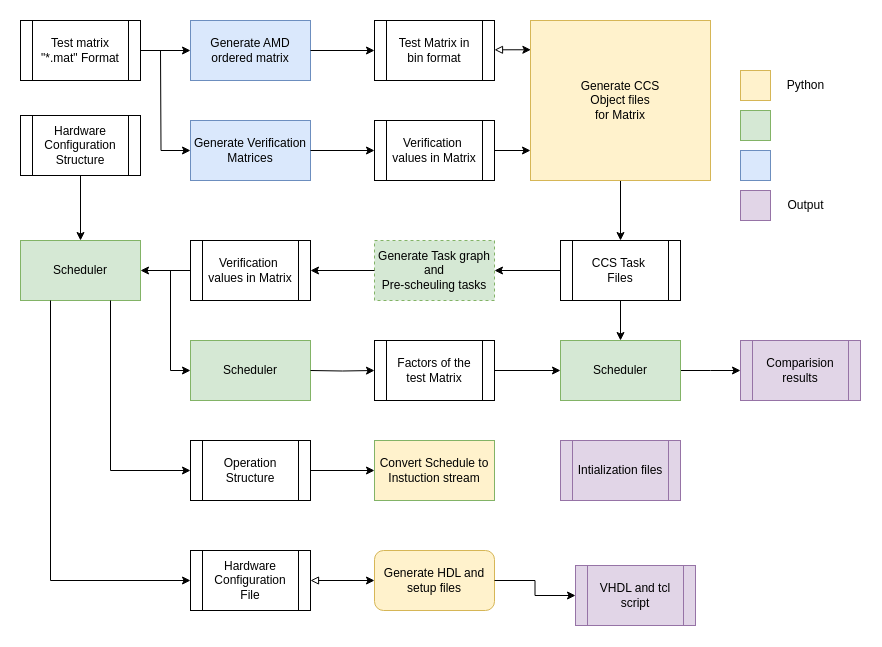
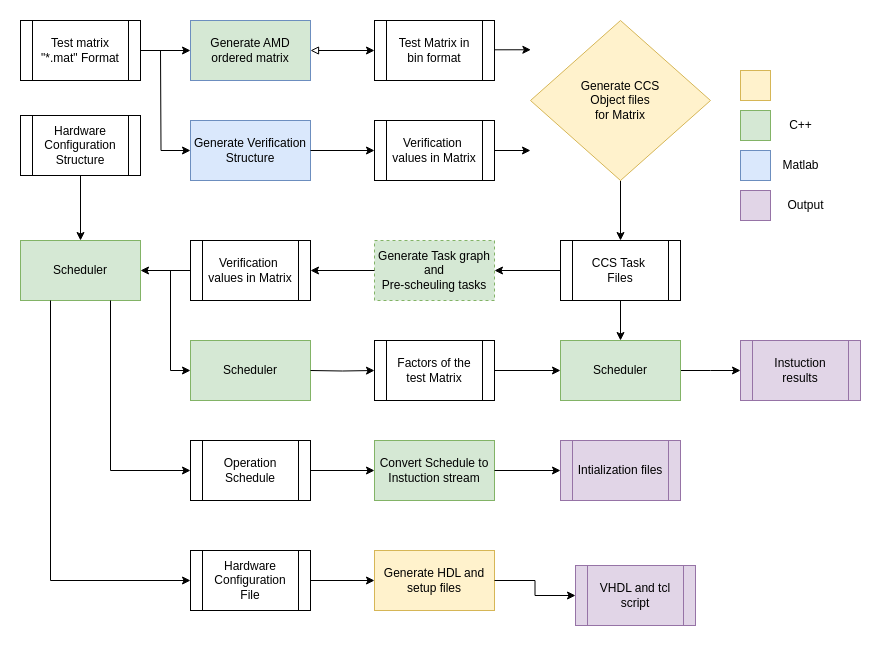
  <mxCell id="0" />
  <mxCell id="1" parent="0" />
  <mxCell id="2" value="Test matrix&lt;br&gt;&quot;*.mat&quot; Format" style="shape=process;whiteSpace=wrap;html=1;backgroundOutline=1;" vertex="1" parent="1"><mxGeometry x="20" y="20" width="120" height="60" as="geometry" /></mxCell>
  <mxCell id="3" style="edgeStyle=orthogonalEdgeStyle;rounded=0;orthogonalLoop=1;jettySize=auto;html=1;exitX=0;exitY=0.5;exitDx=0;exitDy=0;entryX=1;entryY=0.5;entryDx=0;entryDy=0;startArrow=classic;startFill=1;endArrow=none;endFill=0;" edge="1" parent="1" source="4" target="2"><mxGeometry relative="1" as="geometry" /></mxCell>
- <mxCell id="4" value="Generate AMD&lt;br&gt;ordered matrix" style="rounded=0;whiteSpace=wrap;html=1;fillColor=#dae8fc;strokeColor=#6c8ebf;" vertex="1" parent="1"><mxGeometry x="190" y="20" width="120" height="60" as="geometry" /></mxCell>
+ <mxCell id="4" value="Generate AMD&lt;br&gt;ordered matrix" style="rounded=0;whiteSpace=wrap;html=1;fillColor=#d5e8d4;strokeColor=#6c8ebf;" vertex="1" parent="1"><mxGeometry x="190" y="20" width="120" height="60" as="geometry" /></mxCell>
  <mxCell id="5" style="edgeStyle=orthogonalEdgeStyle;rounded=0;orthogonalLoop=1;jettySize=auto;html=1;exitX=0;exitY=0.5;exitDx=0;exitDy=0;startArrow=classic;startFill=1;endArrow=none;endFill=0;" edge="1" parent="1" source="6"><mxGeometry relative="1" as="geometry"><mxPoint x="160" y="50" as="targetPoint" /></mxGeometry></mxCell>
- <mxCell id="6" value="Generate Verification&lt;br&gt;Matrices" style="rounded=0;whiteSpace=wrap;html=1;fillColor=#dae8fc;strokeColor=#6c8ebf;" vertex="1" parent="1"><mxGeometry x="190" y="120" width="120" height="60" as="geometry" /></mxCell>
- <mxCell id="7" style="edgeStyle=orthogonalEdgeStyle;rounded=0;orthogonalLoop=1;jettySize=auto;html=1;exitX=0;exitY=0.5;exitDx=0;exitDy=0;startArrow=classic;startFill=1;endArrow=none;endFill=0;" edge="1" parent="1" source="8" target="4"><mxGeometry relative="1" as="geometry" /></mxCell>
+ <mxCell id="6" value="Generate Verification&lt;br&gt;Structure" style="rounded=0;whiteSpace=wrap;html=1;fillColor=#dae8fc;strokeColor=#6c8ebf;" vertex="1" parent="1"><mxGeometry x="190" y="120" width="120" height="60" as="geometry" /></mxCell>
+ <mxCell id="7" style="edgeStyle=orthogonalEdgeStyle;rounded=0;orthogonalLoop=1;jettySize=auto;html=1;exitX=0;exitY=0.5;exitDx=0;exitDy=0;startArrow=classic;startFill=1;endArrow=block;endFill=0;" edge="1" parent="1" source="8" target="4"><mxGeometry relative="1" as="geometry" /></mxCell>
  <mxCell id="8" value="Test Matrix in&lt;br&gt;bin format" style="shape=process;whiteSpace=wrap;html=1;backgroundOutline=1;" vertex="1" parent="1"><mxGeometry x="374" y="20" width="120" height="60" as="geometry" /></mxCell>
  <mxCell id="9" style="edgeStyle=orthogonalEdgeStyle;rounded=0;orthogonalLoop=1;jettySize=auto;html=1;exitX=0;exitY=0.5;exitDx=0;exitDy=0;entryX=1;entryY=0.5;entryDx=0;entryDy=0;startArrow=classic;startFill=1;endArrow=none;endFill=0;" edge="1" parent="1" source="11" target="6"><mxGeometry relative="1" as="geometry" /></mxCell>
  <mxCell id="10" style="edgeStyle=orthogonalEdgeStyle;rounded=0;orthogonalLoop=1;jettySize=auto;html=1;exitX=1;exitY=0.5;exitDx=0;exitDy=0;entryX=0;entryY=0.813;entryDx=0;entryDy=0;entryPerimeter=0;startArrow=none;startFill=0;endArrow=classic;endFill=1;" edge="1" parent="1" source="11" target="23"><mxGeometry relative="1" as="geometry" /></mxCell>
  <mxCell id="11" value="Verification&amp;nbsp; values in Matrix" style="shape=process;whiteSpace=wrap;html=1;backgroundOutline=1;" vertex="1" parent="1"><mxGeometry x="374" y="120" width="120" height="60" as="geometry" /></mxCell>
  <mxCell id="12" style="edgeStyle=orthogonalEdgeStyle;rounded=0;orthogonalLoop=1;jettySize=auto;html=1;entryX=0.5;entryY=0;entryDx=0;entryDy=0;startArrow=none;startFill=0;endArrow=classic;endFill=1;" edge="1" parent="1" source="13" target="29"><mxGeometry relative="1" as="geometry" /></mxCell>
  <mxCell id="13" value="CCS Task&amp;nbsp;&lt;br&gt;Files" style="shape=process;whiteSpace=wrap;html=1;backgroundOutline=1;" vertex="1" parent="1"><mxGeometry x="560" y="240" width="120" height="60" as="geometry" /></mxCell>
  <mxCell id="14" style="edgeStyle=orthogonalEdgeStyle;rounded=0;orthogonalLoop=1;jettySize=auto;html=1;exitX=1;exitY=0.5;exitDx=0;exitDy=0;startArrow=classic;startFill=1;endArrow=none;endFill=0;" edge="1" parent="1" source="15" target="13"><mxGeometry relative="1" as="geometry" /></mxCell>
  <mxCell id="15" value="Generate Task graph&lt;br&gt;and &lt;br&gt;Pre-scheuling tasks" style="rounded=0;whiteSpace=wrap;html=1;fillColor=#d5e8d4;strokeColor=#82b366;dashed=1;" vertex="1" parent="1"><mxGeometry x="374" y="240" width="120" height="60" as="geometry" /></mxCell>
  <mxCell id="16" style="edgeStyle=orthogonalEdgeStyle;rounded=0;orthogonalLoop=1;jettySize=auto;html=1;exitX=1;exitY=0.5;exitDx=0;exitDy=0;entryX=0;entryY=0.5;entryDx=0;entryDy=0;startArrow=classic;startFill=1;endArrow=none;endFill=0;" edge="1" parent="1" source="18" target="15"><mxGeometry relative="1" as="geometry" /></mxCell>
  <mxCell id="17" style="edgeStyle=orthogonalEdgeStyle;rounded=0;orthogonalLoop=1;jettySize=auto;html=1;entryX=1;entryY=0.5;entryDx=0;entryDy=0;startArrow=none;startFill=0;endArrow=classic;endFill=1;" edge="1" parent="1" source="18" target="20"><mxGeometry relative="1" as="geometry" /></mxCell>
  <mxCell id="18" value="Verification&amp;nbsp; values in Matrix" style="shape=process;whiteSpace=wrap;html=1;backgroundOutline=1;" vertex="1" parent="1"><mxGeometry x="190" y="240" width="120" height="60" as="geometry" /></mxCell>
  <mxCell id="19" style="edgeStyle=orthogonalEdgeStyle;rounded=0;orthogonalLoop=1;jettySize=auto;html=1;exitX=0.5;exitY=0;exitDx=0;exitDy=0;startArrow=classic;startFill=1;endArrow=none;endFill=0;" edge="1" parent="1" source="20" target="52"><mxGeometry relative="1" as="geometry"><mxPoint x="80.143" y="180" as="targetPoint" /></mxGeometry></mxCell>
  <mxCell id="20" value="Scheduler" style="rounded=0;whiteSpace=wrap;html=1;fillColor=#d5e8d4;strokeColor=#82b366;" vertex="1" parent="1"><mxGeometry x="20" y="240" width="120" height="60" as="geometry" /></mxCell>
- <mxCell id="21" style="edgeStyle=orthogonalEdgeStyle;rounded=0;orthogonalLoop=1;jettySize=auto;html=1;exitX=0.002;exitY=0.183;exitDx=0;exitDy=0;entryX=1;entryY=0.5;entryDx=0;entryDy=0;startArrow=classic;startFill=1;endArrow=block;endFill=0;exitPerimeter=0;" edge="1" parent="1" source="23" target="8"><mxGeometry relative="1" as="geometry"><Array as="points" /></mxGeometry></mxCell>
+ <mxCell id="21" style="edgeStyle=orthogonalEdgeStyle;rounded=0;orthogonalLoop=1;jettySize=auto;html=1;exitX=0.002;exitY=0.183;exitDx=0;exitDy=0;entryX=1;entryY=0.5;entryDx=0;entryDy=0;startArrow=classic;startFill=1;endArrow=none;endFill=0;exitPerimeter=0;" edge="1" parent="1" source="23" target="8"><mxGeometry relative="1" as="geometry"><Array as="points" /></mxGeometry></mxCell>
  <mxCell id="22" style="edgeStyle=orthogonalEdgeStyle;rounded=0;orthogonalLoop=1;jettySize=auto;html=1;exitX=0.5;exitY=1;exitDx=0;exitDy=0;startArrow=none;startFill=0;endArrow=classic;endFill=1;" edge="1" parent="1" source="23" target="13"><mxGeometry relative="1" as="geometry" /></mxCell>
- <mxCell id="23" value="Generate CCS&lt;br&gt;Object files &lt;br&gt;for Matrix" style="rounded=0;whiteSpace=wrap;html=1;fillColor=#fff2cc;strokeColor=#d6b656;" vertex="1" parent="1"><mxGeometry x="530" y="20" width="180" height="160" as="geometry" /></mxCell>
+ <mxCell id="23" value="Generate CCS&lt;br&gt;Object files &lt;br&gt;for Matrix" style="rhombus;whiteSpace=wrap;html=1;fillColor=#fff2cc;strokeColor=#d6b656;" vertex="1" parent="1"><mxGeometry x="530" y="20" width="180" height="160" as="geometry" /></mxCell>
  <mxCell id="24" style="edgeStyle=orthogonalEdgeStyle;rounded=0;orthogonalLoop=1;jettySize=auto;html=1;startArrow=classic;startFill=1;endArrow=none;endFill=0;" edge="1" parent="1" source="25"><mxGeometry relative="1" as="geometry"><mxPoint x="170" y="270" as="targetPoint" /></mxGeometry></mxCell>
  <mxCell id="25" value="Scheduler" style="rounded=0;whiteSpace=wrap;html=1;fillColor=#d5e8d4;strokeColor=#82b366;" vertex="1" parent="1"><mxGeometry x="190" y="340" width="120" height="60" as="geometry" /></mxCell>
  <mxCell id="26" style="edgeStyle=orthogonalEdgeStyle;rounded=0;orthogonalLoop=1;jettySize=auto;html=1;entryX=1;entryY=0.5;entryDx=0;entryDy=0;startArrow=classic;startFill=1;endArrow=none;endFill=0;" edge="1" parent="1" target="25"><mxGeometry relative="1" as="geometry"><mxPoint x="374" y="370" as="sourcePoint" /></mxGeometry></mxCell>
  <mxCell id="27" style="edgeStyle=orthogonalEdgeStyle;rounded=0;orthogonalLoop=1;jettySize=auto;html=1;exitX=0;exitY=0.5;exitDx=0;exitDy=0;startArrow=classic;startFill=1;endArrow=none;endFill=0;" edge="1" parent="1" source="29"><mxGeometry relative="1" as="geometry"><mxPoint x="494" y="370" as="targetPoint" /></mxGeometry></mxCell>
  <mxCell id="28" style="edgeStyle=orthogonalEdgeStyle;rounded=0;orthogonalLoop=1;jettySize=auto;html=1;startArrow=none;startFill=0;endArrow=classic;endFill=1;" edge="1" parent="1" source="29"><mxGeometry relative="1" as="geometry"><mxPoint x="740" y="370" as="targetPoint" /></mxGeometry></mxCell>
  <mxCell id="29" value="Scheduler" style="rounded=0;whiteSpace=wrap;html=1;fillColor=#d5e8d4;strokeColor=#82b366;" vertex="1" parent="1"><mxGeometry x="560" y="340" width="120" height="60" as="geometry" /></mxCell>
  <mxCell id="30" value="Factors of the test Matrix" style="shape=process;whiteSpace=wrap;html=1;backgroundOutline=1;" vertex="1" parent="1"><mxGeometry x="374" y="340" width="120" height="60" as="geometry" /></mxCell>
- <mxCell id="31" value="Comparision&lt;br&gt;results" style="shape=process;whiteSpace=wrap;html=1;backgroundOutline=1;fillColor=#e1d5e7;strokeColor=#9673a6;" vertex="1" parent="1"><mxGeometry x="740" y="340" width="120" height="60" as="geometry" /></mxCell>
+ <mxCell id="31" value="Instuction&lt;br&gt;results" style="shape=process;whiteSpace=wrap;html=1;backgroundOutline=1;fillColor=#e1d5e7;strokeColor=#9673a6;" vertex="1" parent="1"><mxGeometry x="740" y="340" width="120" height="60" as="geometry" /></mxCell>
  <mxCell id="32" style="edgeStyle=orthogonalEdgeStyle;rounded=0;orthogonalLoop=1;jettySize=auto;html=1;exitX=0;exitY=0.5;exitDx=0;exitDy=0;entryX=0.75;entryY=1;entryDx=0;entryDy=0;startArrow=classic;startFill=1;endArrow=none;endFill=0;" edge="1" parent="1" source="33" target="20"><mxGeometry relative="1" as="geometry" /></mxCell>
- <mxCell id="33" value="Operation&lt;br&gt;Structure" style="shape=process;whiteSpace=wrap;html=1;backgroundOutline=1;" vertex="1" parent="1"><mxGeometry x="190" y="440" width="120" height="60" as="geometry" /></mxCell>
+ <mxCell id="33" value="Operation&lt;br&gt;Schedule" style="shape=process;whiteSpace=wrap;html=1;backgroundOutline=1;" vertex="1" parent="1"><mxGeometry x="190" y="440" width="120" height="60" as="geometry" /></mxCell>
  <mxCell id="34" style="edgeStyle=orthogonalEdgeStyle;rounded=0;orthogonalLoop=1;jettySize=auto;html=1;exitX=0;exitY=0.5;exitDx=0;exitDy=0;entryX=0.25;entryY=1;entryDx=0;entryDy=0;startArrow=classic;startFill=1;endArrow=none;endFill=0;" edge="1" parent="1" source="35" target="20"><mxGeometry relative="1" as="geometry" /></mxCell>
  <mxCell id="35" value="Hardware Configuration File" style="shape=process;whiteSpace=wrap;html=1;backgroundOutline=1;" vertex="1" parent="1"><mxGeometry x="190" y="550" width="120" height="60" as="geometry" /></mxCell>
  <mxCell id="36" style="edgeStyle=orthogonalEdgeStyle;rounded=0;orthogonalLoop=1;jettySize=auto;html=1;entryX=1;entryY=0.5;entryDx=0;entryDy=0;startArrow=classic;startFill=1;endArrow=none;endFill=0;" edge="1" parent="1" source="37" target="33"><mxGeometry relative="1" as="geometry" /></mxCell>
- <mxCell id="37" value="Convert Schedule to Instuction stream" style="rounded=0;whiteSpace=wrap;html=1;fillColor=#fff2cc;strokeColor=#82b366;" vertex="1" parent="1"><mxGeometry x="374" y="440" width="120" height="60" as="geometry" /></mxCell>
+ <mxCell id="37" value="Convert Schedule to Instuction stream" style="rounded=0;whiteSpace=wrap;html=1;fillColor=#d5e8d4;strokeColor=#82b366;" vertex="1" parent="1"><mxGeometry x="374" y="440" width="120" height="60" as="geometry" /></mxCell>
+ <mxCell id="38" style="edgeStyle=orthogonalEdgeStyle;rounded=0;orthogonalLoop=1;jettySize=auto;html=1;startArrow=classic;startFill=1;endArrow=none;endFill=0;" edge="1" parent="1" source="39" target="37"><mxGeometry relative="1" as="geometry" /></mxCell>
  <mxCell id="39" value="Intialization files" style="shape=process;whiteSpace=wrap;html=1;backgroundOutline=1;fillColor=#e1d5e7;strokeColor=#9673a6;" vertex="1" parent="1"><mxGeometry x="560" y="440" width="120" height="60" as="geometry" /></mxCell>
- <mxCell id="40" style="edgeStyle=orthogonalEdgeStyle;rounded=0;orthogonalLoop=1;jettySize=auto;html=1;exitX=0;exitY=0.5;exitDx=0;exitDy=0;entryX=1;entryY=0.5;entryDx=0;entryDy=0;startArrow=classic;startFill=1;endArrow=block;endFill=0;" edge="1" parent="1" source="41" target="35"><mxGeometry relative="1" as="geometry" /></mxCell>
- <mxCell id="41" value="Generate HDL and setup files" style="whiteSpace=wrap;html=1;fillColor=#fff2cc;strokeColor=#d6b656;rounded=1;" vertex="1" parent="1"><mxGeometry x="374" y="550" width="120" height="60" as="geometry" /></mxCell>
+ <mxCell id="40" style="edgeStyle=orthogonalEdgeStyle;rounded=0;orthogonalLoop=1;jettySize=auto;html=1;exitX=0;exitY=0.5;exitDx=0;exitDy=0;entryX=1;entryY=0.5;entryDx=0;entryDy=0;startArrow=classic;startFill=1;endArrow=none;endFill=0;" edge="1" parent="1" source="41" target="35"><mxGeometry relative="1" as="geometry" /></mxCell>
+ <mxCell id="41" value="Generate HDL and setup files" style="rounded=0;whiteSpace=wrap;html=1;fillColor=#fff2cc;strokeColor=#d6b656;" vertex="1" parent="1"><mxGeometry x="374" y="550" width="120" height="60" as="geometry" /></mxCell>
  <mxCell id="42" style="edgeStyle=orthogonalEdgeStyle;rounded=0;orthogonalLoop=1;jettySize=auto;html=1;exitX=0;exitY=0.5;exitDx=0;exitDy=0;entryX=1;entryY=0.5;entryDx=0;entryDy=0;startArrow=classic;startFill=1;endArrow=none;endFill=0;" edge="1" parent="1" source="43" target="41"><mxGeometry relative="1" as="geometry" /></mxCell>
  <mxCell id="43" value="VHDL and tcl script" style="shape=process;whiteSpace=wrap;html=1;backgroundOutline=1;fillColor=#e1d5e7;strokeColor=#9673a6;" vertex="1" parent="1"><mxGeometry x="575" y="565" width="120" height="60" as="geometry" /></mxCell>
  <mxCell id="44" value="" style="rounded=0;whiteSpace=wrap;html=1;fillColor=#fff2cc;strokeColor=#d6b656;" vertex="1" parent="1"><mxGeometry x="740" y="70" width="30" height="30" as="geometry" /></mxCell>
  <mxCell id="45" value="" style="rounded=0;whiteSpace=wrap;html=1;fillColor=#d5e8d4;strokeColor=#82b366;" vertex="1" parent="1"><mxGeometry x="740" y="110" width="30" height="30" as="geometry" /></mxCell>
  <mxCell id="46" value="" style="rounded=0;whiteSpace=wrap;html=1;fillColor=#dae8fc;strokeColor=#6c8ebf;" vertex="1" parent="1"><mxGeometry x="740" y="150" width="30" height="30" as="geometry" /></mxCell>
  <mxCell id="47" value="" style="rounded=0;whiteSpace=wrap;html=1;fillColor=#e1d5e7;strokeColor=#9673a6;" vertex="1" parent="1"><mxGeometry x="740" y="190" width="30" height="30" as="geometry" /></mxCell>
- <mxCell id="48" value="Python" style="text;html=1;align=center;verticalAlign=middle;resizable=0;points=[];autosize=1;strokeColor=none;fillColor=none;" vertex="1" parent="1"><mxGeometry x="780" y="75" width="50" height="20" as="geometry" /></mxCell>
+ <mxCell id="49" value="C++" style="text;html=1;align=center;verticalAlign=middle;resizable=0;points=[];autosize=1;strokeColor=none;fillColor=none;" vertex="1" parent="1"><mxGeometry x="780" y="115" width="40" height="20" as="geometry" /></mxCell>
+ <mxCell id="50" value="Matlab" style="text;html=1;align=center;verticalAlign=middle;resizable=0;points=[];autosize=1;strokeColor=none;fillColor=none;" vertex="1" parent="1"><mxGeometry x="775" y="155" width="50" height="20" as="geometry" /></mxCell>
  <mxCell id="51" value="Output" style="text;html=1;align=center;verticalAlign=middle;resizable=0;points=[];autosize=1;strokeColor=none;fillColor=none;" vertex="1" parent="1"><mxGeometry x="780" y="195" width="50" height="20" as="geometry" /></mxCell>
  <mxCell id="52" value="Hardware&lt;br&gt;Configuration&lt;br&gt;Structure" style="shape=process;whiteSpace=wrap;html=1;backgroundOutline=1;" vertex="1" parent="1"><mxGeometry x="20" y="115" width="120" height="60" as="geometry" /></mxCell>
